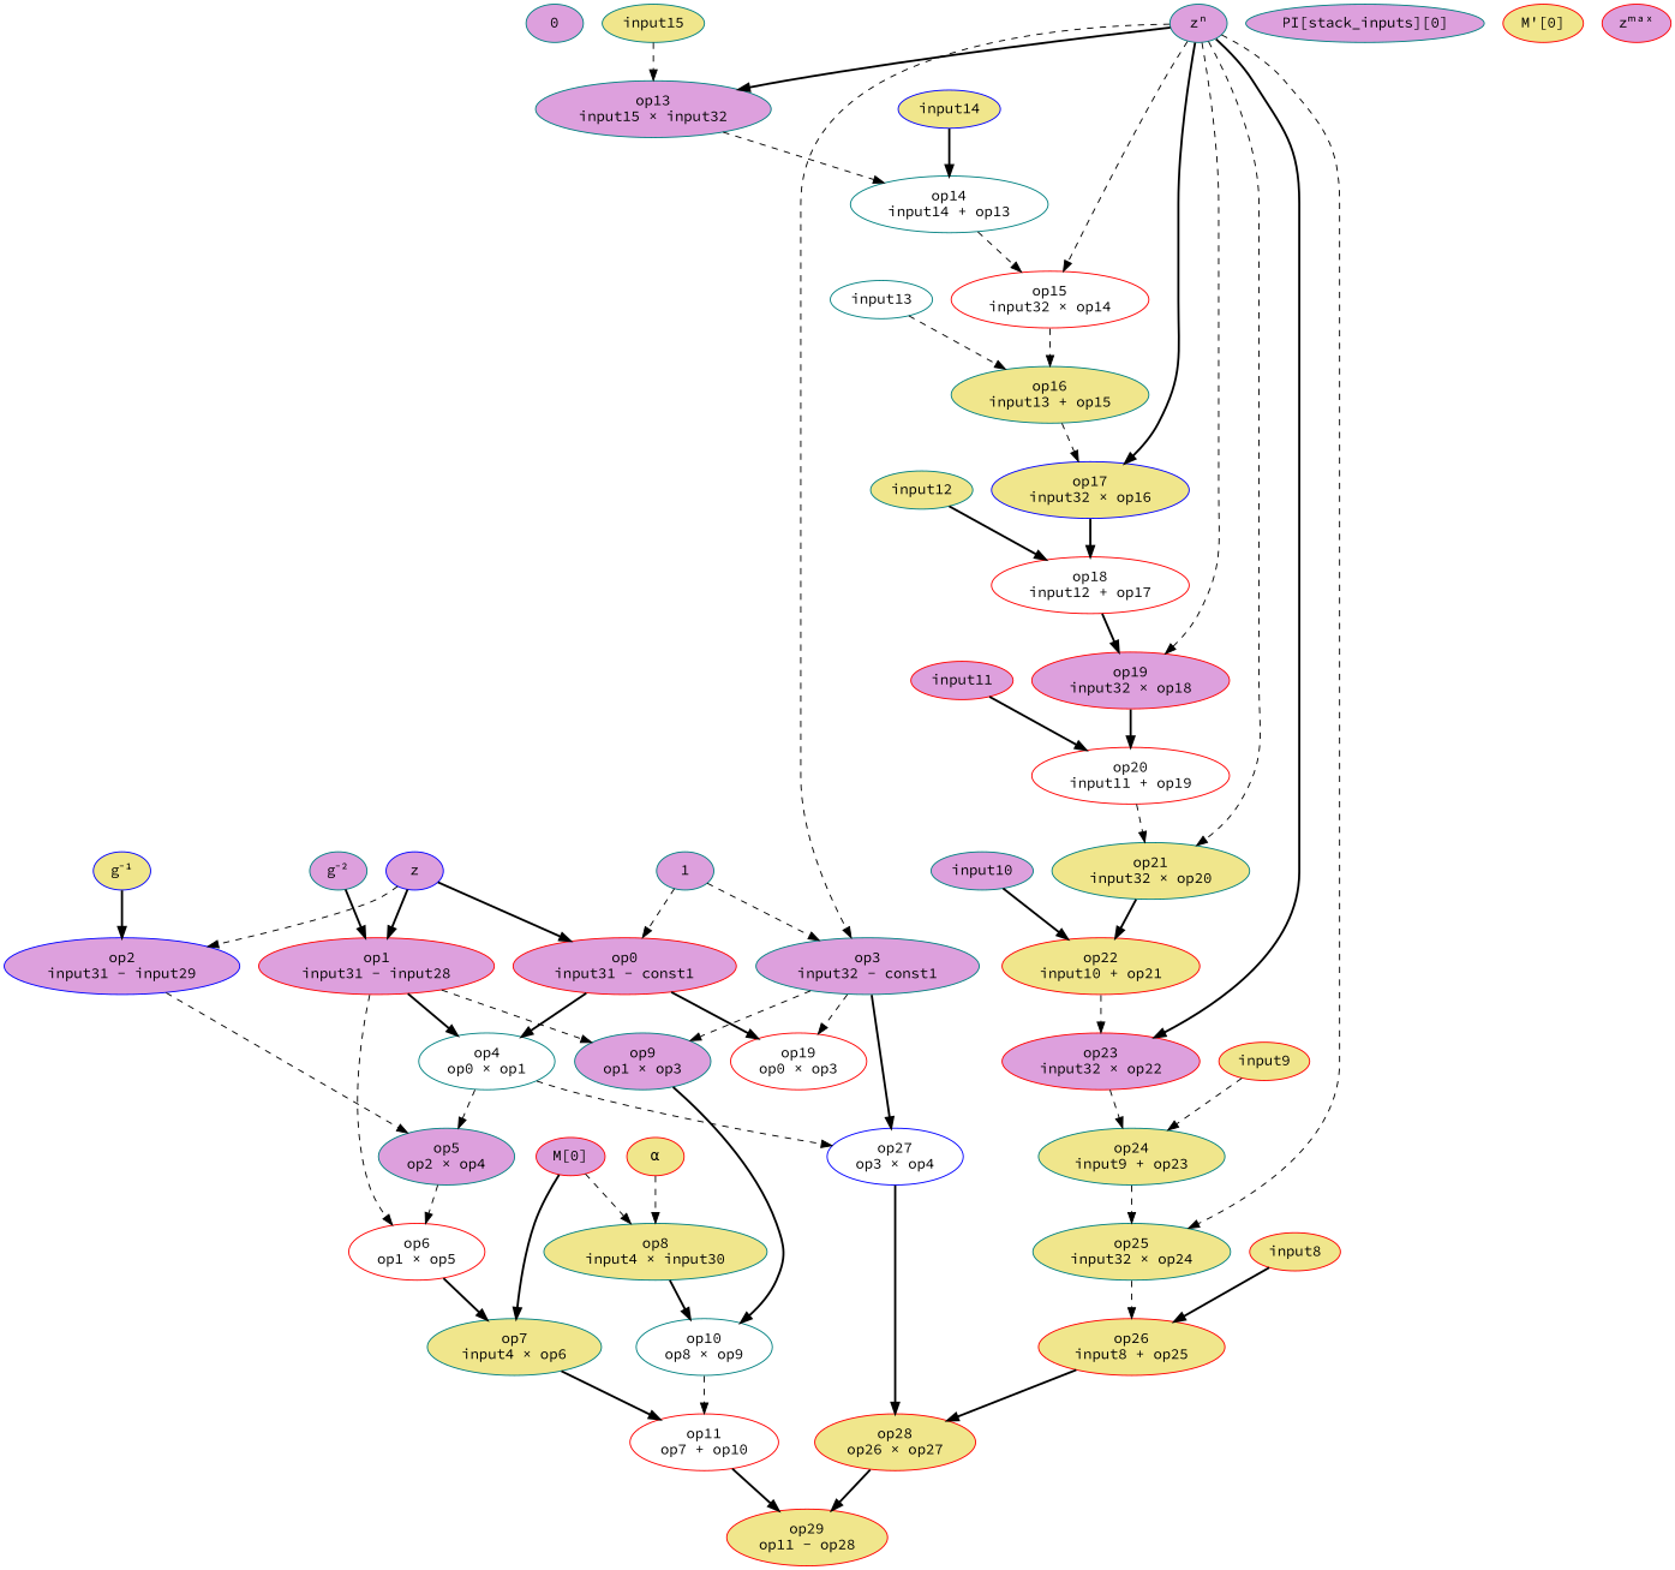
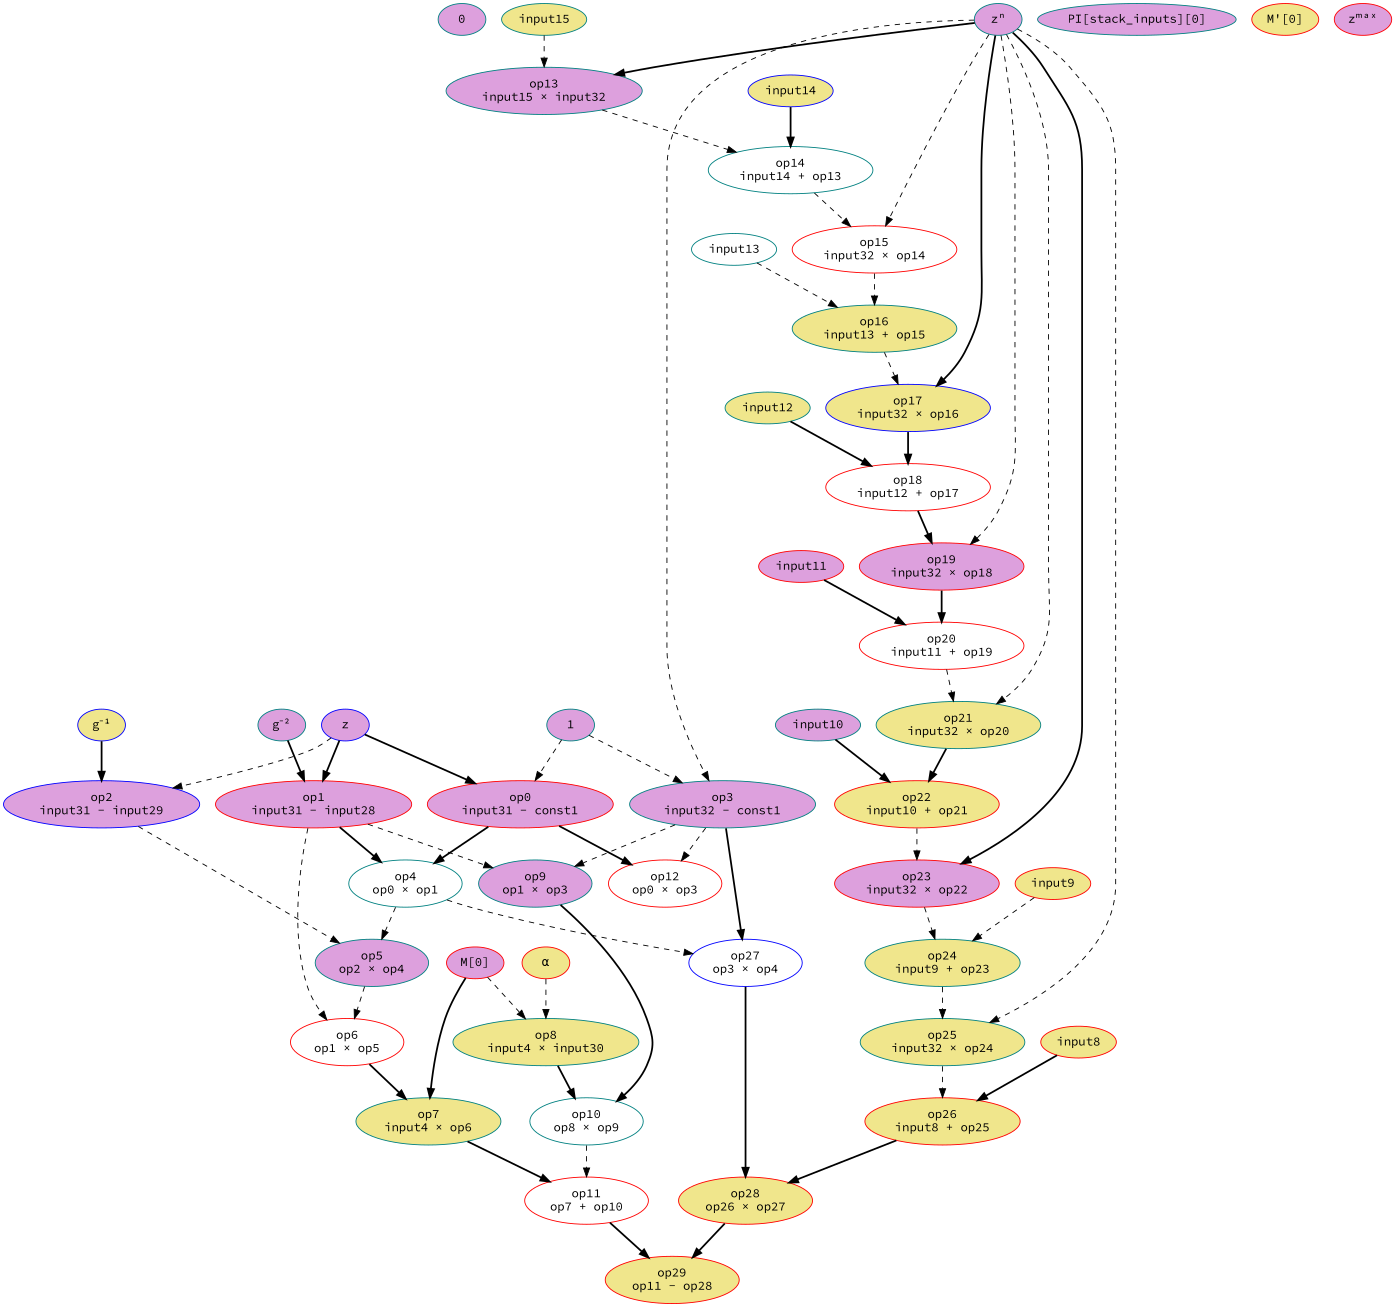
  digraph {
    fontname="Source Code Pro"
    node [color=teal fillcolor=plum fontname="Source Code Pro" style=filled]
    edge [fontname="Source Code Pro" style=dashed]
    n1 [label=0]
    n2 [label=1]
    n3 [color=red label="op0\ninput31 - const1"]
    n4 [label="op3\ninput32 - const1"]
    n5 [fillcolor=white label="op4\nop0 × op1"]
-   n6 [color=red fillcolor=white label="op19\nop0 × op3"]
+   n6 [color=red fillcolor=white label="op12\nop0 × op3"]
    n7 [label="op9\nop1 × op3"]
    n8 [color=blue fillcolor=white label="op27\nop3 × op4"]
    n9 [label="PI[stack_inputs][0]"]
    n10 [color=red label="M[0]"]
    n11 [fillcolor=khaki label="op7\ninput4 × op6"]
    n12 [fillcolor=khaki label="op8\ninput4 × input30"]
    n13 [color=red fillcolor=white label="op11\nop7 + op10"]
    n14 [fillcolor=white label="op10\nop8 × op9"]
    n15 [color=red fillcolor=khaki label="M'[0]"]
    n16 [label="g⁻²"]
    n17 [color=red label="op1\ninput31 - input28"]
    n18 [color=red fillcolor=white label="op6\nop1 × op5"]
    n19 [color=blue fillcolor=khaki label="g⁻¹"]
    n20 [color=blue label="op2\ninput31 - input29"]
    n21 [label="op5\nop2 × op4"]
    n22 [color=red fillcolor=khaki label="⍺"]
    n23 [color=blue label=z]
    n24 [label="zⁿ"]
    n25 [label="op13\ninput15 × input32"]
    n26 [color=red fillcolor=white label="op15\ninput32 × op14"]
    n27 [color=blue fillcolor=khaki label="op17\ninput32 × op16"]
    n28 [color=red label="op19\ninput32 × op18"]
    n29 [fillcolor=khaki label="op21\ninput32 × op20"]
    n30 [color=red label="op23\ninput32 × op22"]
    n31 [fillcolor=khaki label="op25\ninput32 × op24"]
    n32 [fillcolor=white label="op14\ninput14 + op13"]
    n33 [fillcolor=khaki label="op16\ninput13 + op15"]
    n34 [color=red fillcolor=white label="op18\ninput12 + op17"]
    n35 [color=red fillcolor=white label="op20\ninput11 + op19"]
    n36 [color=red fillcolor=khaki label="op22\ninput10 + op21"]
    n37 [fillcolor=khaki label="op24\ninput9 + op23"]
    n38 [color=red fillcolor=khaki label="op26\ninput8 + op25"]
    n39 [color=red label="zᵐᵃˣ"]
    n40 [color=red fillcolor=khaki label="op28\nop26 × op27"]
    n41 [color=red fillcolor=khaki label="op29\nop11 - op28"]
    input15 [fillcolor=khaki]
    input14 [color=blue fillcolor=khaki]
    input13 [fillcolor=white]
    input12 [fillcolor=khaki]
    input11 [color=red]
    input10
    input9 [color=red fillcolor=khaki]
    input8 [color=red fillcolor=khaki]
    n2 -> n3
    n2 -> n4
    n3 -> n5 [style=bold]
    n3 -> n6 [style=bold]
    n4 -> n6
    n4 -> n7
    n4 -> n8 [style=bold]
    n5 -> n8
    n5 -> n21
    n7 -> n14 [style=bold]
    n8 -> n40 [style=bold]
    n10 -> n11 [style=bold]
    n10 -> n12
    n11 -> n13 [style=bold]
    n12 -> n14 [style=bold]
    n13 -> n41 [style=bold]
    n14 -> n13
    n16 -> n17 [style=bold]
    n17 -> n5 [style=bold]
    n17 -> n7
    n17 -> n18
    n18 -> n11 [style=bold]
    n19 -> n20 [style=bold]
    n20 -> n21
    n21 -> n18
    n22 -> n12
    n23 -> n3 [style=bold]
    n23 -> n17 [style=bold]
    n23 -> n20
    n24 -> n4
    n24 -> n25 [style=bold]
    n24 -> n26
    n24 -> n27 [style=bold]
    n24 -> n28
    n24 -> n29
    n24 -> n30 [style=bold]
    n24 -> n31
    n25 -> n32
    n26 -> n33
    n27 -> n34 [style=bold]
    n28 -> n35 [style=bold]
    n29 -> n36 [style=bold]
    n30 -> n37
    n31 -> n38
    n32 -> n26
    n33 -> n27
    n34 -> n28 [style=bold]
    n35 -> n29
    n36 -> n30
    n37 -> n31
    n38 -> n40 [style=bold]
    n40 -> n41 [style=bold]
    input15 -> n25
    input14 -> n32 [style=bold]
    input13 -> n33
    input12 -> n34 [style=bold]
    input11 -> n35 [style=bold]
    input10 -> n36 [style=bold]
    input9 -> n37
    input8 -> n38 [style=bold]
  }
